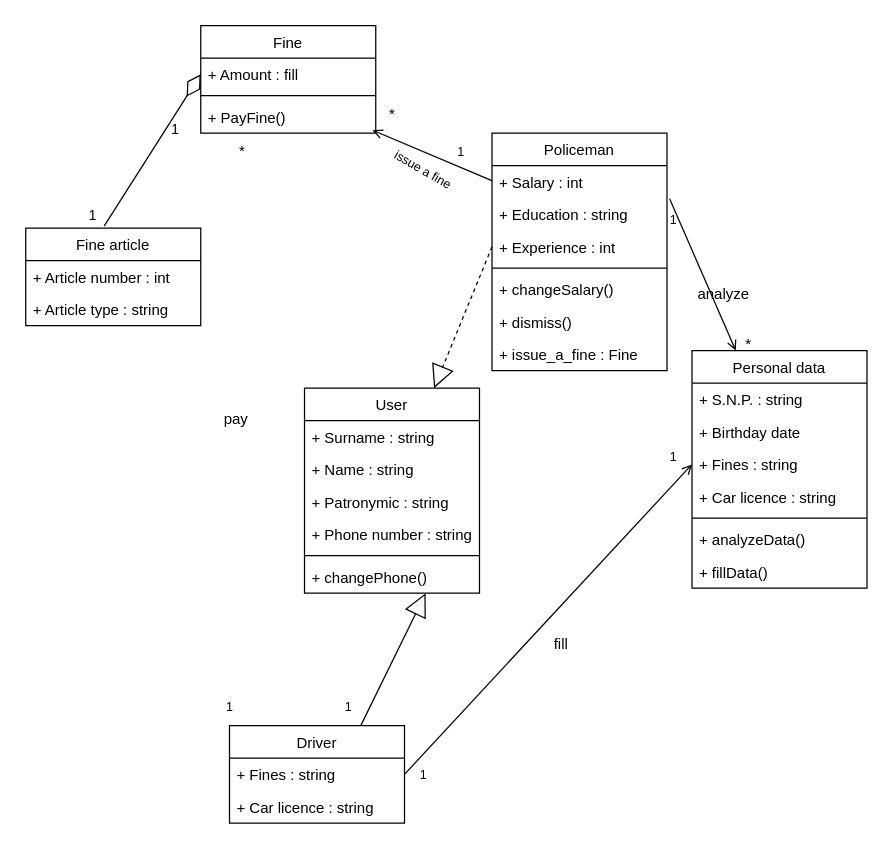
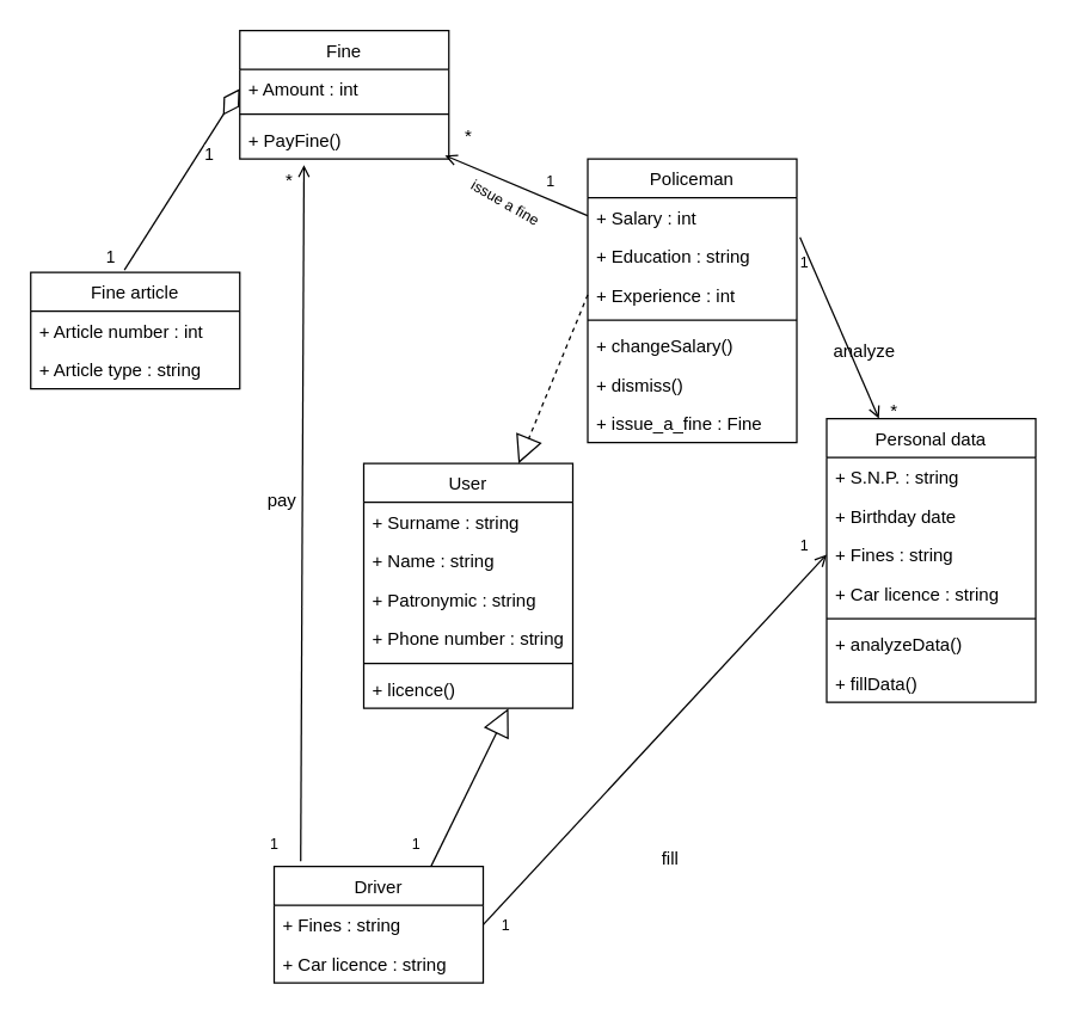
  <mxCell id="0" />
  <mxCell id="1" parent="0" />
  <mxCell id="2" value="" style="endArrow=block;endSize=16;endFill=0;html=1;exitX=0;exitY=0.5;exitDx=0;exitDy=0;dashed=1;" parent="1" source="6" target="14" edge="1"><mxGeometry x="0.007" y="-8" width="160" relative="1" as="geometry"><mxPoint x="373" y="220" as="sourcePoint" /><mxPoint x="353" y="-190" as="targetPoint" /><mxPoint as="offset" /></mxGeometry></mxCell>
  <mxCell id="3" value="Policeman" style="swimlane;fontStyle=0;childLayout=stackLayout;horizontal=1;startSize=26;fillColor=none;horizontalStack=0;resizeParent=1;resizeParentMax=0;resizeLast=0;collapsible=1;marginBottom=0;" parent="1" vertex="1"><mxGeometry x="393" y="106" width="140" height="190" as="geometry" /></mxCell>
  <mxCell id="4" value="+ Salary : int" style="text;strokeColor=none;fillColor=none;align=left;verticalAlign=top;spacingLeft=4;spacingRight=4;overflow=hidden;rotatable=0;points=[[0,0.5],[1,0.5]];portConstraint=eastwest;" parent="3" vertex="1"><mxGeometry y="26" width="140" height="26" as="geometry" /></mxCell>
  <mxCell id="5" value="+ Education : string" style="text;strokeColor=none;fillColor=none;align=left;verticalAlign=top;spacingLeft=4;spacingRight=4;overflow=hidden;rotatable=0;points=[[0,0.5],[1,0.5]];portConstraint=eastwest;" parent="3" vertex="1"><mxGeometry y="52" width="140" height="26" as="geometry" /></mxCell>
  <mxCell id="6" value="+ Experience : int" style="text;strokeColor=none;fillColor=none;align=left;verticalAlign=top;spacingLeft=4;spacingRight=4;overflow=hidden;rotatable=0;points=[[0,0.5],[1,0.5]];portConstraint=eastwest;" parent="3" vertex="1"><mxGeometry y="78" width="140" height="26" as="geometry" /></mxCell>
  <mxCell id="7" value="" style="line;strokeWidth=1;fillColor=none;align=left;verticalAlign=middle;spacingTop=-1;spacingLeft=3;spacingRight=3;rotatable=0;labelPosition=right;points=[];portConstraint=eastwest;strokeColor=inherit;" vertex="1" parent="3"><mxGeometry y="104" width="140" height="8" as="geometry" /></mxCell>
  <mxCell id="8" value="+ changeSalary()" style="text;strokeColor=none;fillColor=none;align=left;verticalAlign=top;spacingLeft=4;spacingRight=4;overflow=hidden;rotatable=0;points=[[0,0.5],[1,0.5]];portConstraint=eastwest;" vertex="1" parent="3"><mxGeometry y="112" width="140" height="26" as="geometry" /></mxCell>
  <mxCell id="9" value="+ dismiss()" style="text;strokeColor=none;fillColor=none;align=left;verticalAlign=top;spacingLeft=4;spacingRight=4;overflow=hidden;rotatable=0;points=[[0,0.5],[1,0.5]];portConstraint=eastwest;" vertex="1" parent="3"><mxGeometry y="138" width="140" height="26" as="geometry" /></mxCell>
  <mxCell id="10" value="+ issue_a_fine : Fine" style="text;strokeColor=none;fillColor=none;align=left;verticalAlign=top;spacingLeft=4;spacingRight=4;overflow=hidden;rotatable=0;points=[[0,0.5],[1,0.5]];portConstraint=eastwest;" vertex="1" parent="3"><mxGeometry y="164" width="140" height="26" as="geometry" /></mxCell>
  <mxCell id="11" value="Driver" style="swimlane;fontStyle=0;childLayout=stackLayout;horizontal=1;startSize=26;fillColor=none;horizontalStack=0;resizeParent=1;resizeParentMax=0;resizeLast=0;collapsible=1;marginBottom=0;" parent="1" vertex="1"><mxGeometry x="183" y="580" width="140" height="78" as="geometry" /></mxCell>
  <mxCell id="12" value="+ Fines : string" style="text;strokeColor=none;fillColor=none;align=left;verticalAlign=top;spacingLeft=4;spacingRight=4;overflow=hidden;rotatable=0;points=[[0,0.5],[1,0.5]];portConstraint=eastwest;" parent="11" vertex="1"><mxGeometry y="26" width="140" height="26" as="geometry" /></mxCell>
  <mxCell id="13" value="+ Car licence : string" style="text;strokeColor=none;fillColor=none;align=left;verticalAlign=top;spacingLeft=4;spacingRight=4;overflow=hidden;rotatable=0;points=[[0,0.5],[1,0.5]];portConstraint=eastwest;" parent="11" vertex="1"><mxGeometry y="52" width="140" height="26" as="geometry" /></mxCell>
  <mxCell id="14" value="User" style="swimlane;fontStyle=0;childLayout=stackLayout;horizontal=1;startSize=26;fillColor=none;horizontalStack=0;resizeParent=1;resizeParentMax=0;resizeLast=0;collapsible=1;marginBottom=0;" parent="1" vertex="1"><mxGeometry x="243" y="310" width="140" height="164" as="geometry" /></mxCell>
  <mxCell id="15" value="+ Surname : string" style="text;strokeColor=none;fillColor=none;align=left;verticalAlign=top;spacingLeft=4;spacingRight=4;overflow=hidden;rotatable=0;points=[[0,0.5],[1,0.5]];portConstraint=eastwest;" parent="14" vertex="1"><mxGeometry y="26" width="140" height="26" as="geometry" /></mxCell>
  <mxCell id="16" value="+ Name : string" style="text;strokeColor=none;fillColor=none;align=left;verticalAlign=top;spacingLeft=4;spacingRight=4;overflow=hidden;rotatable=0;points=[[0,0.5],[1,0.5]];portConstraint=eastwest;" parent="14" vertex="1"><mxGeometry y="52" width="140" height="26" as="geometry" /></mxCell>
  <mxCell id="17" value="+ Patronymic : string" style="text;strokeColor=none;fillColor=none;align=left;verticalAlign=top;spacingLeft=4;spacingRight=4;overflow=hidden;rotatable=0;points=[[0,0.5],[1,0.5]];portConstraint=eastwest;" parent="14" vertex="1"><mxGeometry y="78" width="140" height="26" as="geometry" /></mxCell>
  <mxCell id="18" value="+ Phone number : string" style="text;strokeColor=none;fillColor=none;align=left;verticalAlign=top;spacingLeft=4;spacingRight=4;overflow=hidden;rotatable=0;points=[[0,0.5],[1,0.5]];portConstraint=eastwest;" parent="14" vertex="1"><mxGeometry y="104" width="140" height="26" as="geometry" /></mxCell>
  <mxCell id="19" value="" style="line;strokeWidth=1;fillColor=none;align=left;verticalAlign=middle;spacingTop=-1;spacingLeft=3;spacingRight=3;rotatable=0;labelPosition=right;points=[];portConstraint=eastwest;strokeColor=inherit;" vertex="1" parent="14"><mxGeometry y="130" width="140" height="8" as="geometry" /></mxCell>
- <mxCell id="20" value="+ changePhone()" style="text;strokeColor=none;fillColor=none;align=left;verticalAlign=top;spacingLeft=4;spacingRight=4;overflow=hidden;rotatable=0;points=[[0,0.5],[1,0.5]];portConstraint=eastwest;" vertex="1" parent="14"><mxGeometry y="138" width="140" height="26" as="geometry" /></mxCell>
+ <mxCell id="20" value="+ licence()" style="text;strokeColor=none;fillColor=none;align=left;verticalAlign=top;spacingLeft=4;spacingRight=4;overflow=hidden;rotatable=0;points=[[0,0.5],[1,0.5]];portConstraint=eastwest;" vertex="1" parent="14"><mxGeometry y="138" width="140" height="26" as="geometry" /></mxCell>
  <mxCell id="21" value="Personal data" style="swimlane;fontStyle=0;childLayout=stackLayout;horizontal=1;startSize=26;fillColor=none;horizontalStack=0;resizeParent=1;resizeParentMax=0;resizeLast=0;collapsible=1;marginBottom=0;" parent="1" vertex="1"><mxGeometry x="553" y="280" width="140" height="190" as="geometry" /></mxCell>
  <mxCell id="22" value="+ S.N.P. : string" style="text;strokeColor=none;fillColor=none;align=left;verticalAlign=top;spacingLeft=4;spacingRight=4;overflow=hidden;rotatable=0;points=[[0,0.5],[1,0.5]];portConstraint=eastwest;" parent="21" vertex="1"><mxGeometry y="26" width="140" height="26" as="geometry" /></mxCell>
  <mxCell id="23" value="+ Birthday date" style="text;strokeColor=none;fillColor=none;align=left;verticalAlign=top;spacingLeft=4;spacingRight=4;overflow=hidden;rotatable=0;points=[[0,0.5],[1,0.5]];portConstraint=eastwest;" parent="21" vertex="1"><mxGeometry y="52" width="140" height="26" as="geometry" /></mxCell>
  <mxCell id="24" value="+ Fines : string" style="text;strokeColor=none;fillColor=none;align=left;verticalAlign=top;spacingLeft=4;spacingRight=4;overflow=hidden;rotatable=0;points=[[0,0.5],[1,0.5]];portConstraint=eastwest;" parent="21" vertex="1"><mxGeometry y="78" width="140" height="26" as="geometry" /></mxCell>
  <mxCell id="25" value="+ Car licence : string" style="text;strokeColor=none;fillColor=none;align=left;verticalAlign=top;spacingLeft=4;spacingRight=4;overflow=hidden;rotatable=0;points=[[0,0.5],[1,0.5]];portConstraint=eastwest;" parent="21" vertex="1"><mxGeometry y="104" width="140" height="26" as="geometry" /></mxCell>
  <mxCell id="26" value="" style="line;strokeWidth=1;fillColor=none;align=left;verticalAlign=middle;spacingTop=-1;spacingLeft=3;spacingRight=3;rotatable=0;labelPosition=right;points=[];portConstraint=eastwest;strokeColor=inherit;" vertex="1" parent="21"><mxGeometry y="130" width="140" height="8" as="geometry" /></mxCell>
  <mxCell id="27" value="+ analyzeData()" style="text;strokeColor=none;fillColor=none;align=left;verticalAlign=top;spacingLeft=4;spacingRight=4;overflow=hidden;rotatable=0;points=[[0,0.5],[1,0.5]];portConstraint=eastwest;" vertex="1" parent="21"><mxGeometry y="138" width="140" height="26" as="geometry" /></mxCell>
  <mxCell id="28" value="+ fillData()" style="text;strokeColor=none;fillColor=none;align=left;verticalAlign=top;spacingLeft=4;spacingRight=4;overflow=hidden;rotatable=0;points=[[0,0.5],[1,0.5]];portConstraint=eastwest;" vertex="1" parent="21"><mxGeometry y="164" width="140" height="26" as="geometry" /></mxCell>
  <mxCell id="29" value="" style="endArrow=block;endSize=16;endFill=0;html=1;exitX=0.75;exitY=0;exitDx=0;exitDy=0;entryX=0.692;entryY=1.007;entryDx=0;entryDy=0;entryPerimeter=0;" parent="1" source="11" target="20" edge="1"><mxGeometry x="0.007" y="-8" width="160" relative="1" as="geometry"><mxPoint x="233" y="270" as="sourcePoint" /><mxPoint x="340.275" y="516" as="targetPoint" /><mxPoint as="offset" /><Array as="points" /></mxGeometry></mxCell>
  <mxCell id="30" value="" style="endArrow=none;html=1;rounded=0;endFill=0;strokeWidth=1;entryX=1;entryY=0.5;entryDx=0;entryDy=0;exitX=0;exitY=0.5;exitDx=0;exitDy=0;startArrow=open;startFill=0;endSize=14;" parent="1" source="24" target="12" edge="1"><mxGeometry width="50" height="50" relative="1" as="geometry"><mxPoint x="363" y="480" as="sourcePoint" /><mxPoint x="303" y="440" as="targetPoint" /><Array as="points" /></mxGeometry></mxCell>
  <mxCell id="31" value="&lt;font style=&quot;font-size: 10px;&quot;&gt;1&lt;/font&gt;" style="text;html=1;align=center;verticalAlign=middle;resizable=0;points=[];autosize=1;strokeColor=none;fillColor=none;" parent="1" vertex="1"><mxGeometry x="323" y="604" width="30" height="30" as="geometry" /></mxCell>
  <mxCell id="32" value="&lt;font style=&quot;font-size: 10px;&quot;&gt;1&lt;/font&gt;" style="text;html=1;align=center;verticalAlign=middle;resizable=0;points=[];autosize=1;strokeColor=none;fillColor=none;" parent="1" vertex="1"><mxGeometry x="523" y="350" width="30" height="30" as="geometry" /></mxCell>
  <mxCell id="33" value="" style="endArrow=open;html=1;rounded=0;strokeWidth=1;fontSize=10;exitX=1.015;exitY=0.016;exitDx=0;exitDy=0;exitPerimeter=0;entryX=0.25;entryY=0;entryDx=0;entryDy=0;endFill=0;" parent="1" source="5" target="21" edge="1"><mxGeometry width="50" height="50" relative="1" as="geometry"><mxPoint x="453" y="330" as="sourcePoint" /><mxPoint x="503" y="280" as="targetPoint" /></mxGeometry></mxCell>
  <mxCell id="34" value="&lt;font style=&quot;font-size: 10px;&quot;&gt;1&lt;/font&gt;" style="text;html=1;align=center;verticalAlign=middle;resizable=0;points=[];autosize=1;strokeColor=none;fillColor=none;" parent="1" vertex="1"><mxGeometry x="523" y="160" width="30" height="30" as="geometry" /></mxCell>
  <mxCell id="35" value="issue a fine" style="text;html=1;align=center;verticalAlign=middle;resizable=0;points=[];autosize=1;strokeColor=none;fillColor=none;fontSize=10;rotation=30;" parent="1" vertex="1"><mxGeometry x="303" y="120" width="70" height="30" as="geometry" /></mxCell>
- <mxCell id="36" value="&lt;font style=&quot;font-size: 12px;&quot;&gt;fill&lt;/font&gt;" style="text;html=1;align=center;verticalAlign=middle;resizable=0;points=[];autosize=1;strokeColor=none;fillColor=none;fontSize=10;" parent="1" vertex="1"><mxGeometry x="433" y="500" width="30" height="30" as="geometry" /></mxCell>
+ <mxCell id="36" value="&lt;font style=&quot;font-size: 12px;&quot;&gt;fill&lt;/font&gt;" style="text;html=1;align=center;verticalAlign=middle;resizable=0;points=[];autosize=1;strokeColor=none;fillColor=none;fontSize=10;" parent="1" vertex="1"><mxGeometry x="433" y="560" width="30" height="30" as="geometry" /></mxCell>
  <mxCell id="37" value="Fine" style="swimlane;fontStyle=0;childLayout=stackLayout;horizontal=1;startSize=26;fillColor=none;horizontalStack=0;resizeParent=1;resizeParentMax=0;resizeLast=0;collapsible=1;marginBottom=0;" parent="1" vertex="1"><mxGeometry x="160" y="20" width="140" height="86" as="geometry" /></mxCell>
- <mxCell id="38" value="+ Amount : fill" style="text;strokeColor=none;fillColor=none;align=left;verticalAlign=top;spacingLeft=4;spacingRight=4;overflow=hidden;rotatable=0;points=[[0,0.5],[1,0.5]];portConstraint=eastwest;" parent="37" vertex="1"><mxGeometry y="26" width="140" height="26" as="geometry" /></mxCell>
+ <mxCell id="38" value="+ Amount : int" style="text;strokeColor=none;fillColor=none;align=left;verticalAlign=top;spacingLeft=4;spacingRight=4;overflow=hidden;rotatable=0;points=[[0,0.5],[1,0.5]];portConstraint=eastwest;" parent="37" vertex="1"><mxGeometry y="26" width="140" height="26" as="geometry" /></mxCell>
  <mxCell id="39" value="" style="line;strokeWidth=1;fillColor=none;align=left;verticalAlign=middle;spacingTop=-1;spacingLeft=3;spacingRight=3;rotatable=0;labelPosition=right;points=[];portConstraint=eastwest;strokeColor=inherit;" vertex="1" parent="37"><mxGeometry y="52" width="140" height="8" as="geometry" /></mxCell>
  <mxCell id="40" value="+ PayFine()" style="text;strokeColor=none;fillColor=none;align=left;verticalAlign=top;spacingLeft=4;spacingRight=4;overflow=hidden;rotatable=0;points=[[0,0.5],[1,0.5]];portConstraint=eastwest;" vertex="1" parent="37"><mxGeometry y="60" width="140" height="26" as="geometry" /></mxCell>
  <mxCell id="41" value="" style="endArrow=open;html=1;rounded=0;strokeWidth=1;fontSize=10;exitX=-0.001;exitY=0.2;exitDx=0;exitDy=0;exitPerimeter=0;endFill=0;entryX=-0.02;entryY=0.922;entryDx=0;entryDy=0;entryPerimeter=0;" parent="1" source="3" target="44" edge="1"><mxGeometry width="50" height="50" relative="1" as="geometry"><mxPoint x="525.1" y="232.416" as="sourcePoint" /><mxPoint x="256.987" y="128" as="targetPoint" /></mxGeometry></mxCell>
  <mxCell id="42" value="&lt;font style=&quot;font-size: 10px;&quot;&gt;1&lt;/font&gt;" style="text;html=1;align=center;verticalAlign=middle;resizable=0;points=[];autosize=1;strokeColor=none;fillColor=none;" parent="1" vertex="1"><mxGeometry x="353" y="106" width="30" height="30" as="geometry" /></mxCell>
  <mxCell id="43" value="analyze" style="text;html=1;align=center;verticalAlign=middle;resizable=0;points=[];autosize=1;strokeColor=none;fillColor=none;" parent="1" vertex="1"><mxGeometry x="548" y="220" width="60" height="30" as="geometry" /></mxCell>
  <mxCell id="44" value="*" style="text;html=1;align=center;verticalAlign=middle;resizable=0;points=[];autosize=1;strokeColor=none;fillColor=none;" parent="1" vertex="1"><mxGeometry x="298" y="76" width="30" height="30" as="geometry" /></mxCell>
  <mxCell id="45" value="*" style="text;html=1;align=center;verticalAlign=middle;resizable=0;points=[];autosize=1;strokeColor=none;fillColor=none;" parent="1" vertex="1"><mxGeometry x="583" y="260" width="30" height="30" as="geometry" /></mxCell>
+ <mxCell id="46" value="" style="endArrow=none;html=1;rounded=0;endFill=0;strokeWidth=1;entryX=0.127;entryY=-0.046;entryDx=0;entryDy=0;startArrow=open;startFill=0;endSize=14;entryPerimeter=0;exitX=0.307;exitY=1.154;exitDx=0;exitDy=0;exitPerimeter=0;" parent="1" source="40" target="11" edge="1"><mxGeometry width="50" height="50" relative="1" as="geometry"><mxPoint x="199.96" y="127.61" as="sourcePoint" /><mxPoint x="373" y="549" as="targetPoint" /><Array as="points" /></mxGeometry></mxCell>
  <mxCell id="47" value="*" style="text;html=1;align=center;verticalAlign=middle;resizable=0;points=[];autosize=1;strokeColor=none;fillColor=none;" parent="1" vertex="1"><mxGeometry x="178" y="106" width="30" height="30" as="geometry" /></mxCell>
  <mxCell id="48" value="pay" style="text;html=1;align=center;verticalAlign=middle;resizable=0;points=[];autosize=1;strokeColor=none;fillColor=none;" parent="1" vertex="1"><mxGeometry x="168" y="320" width="40" height="30" as="geometry" /></mxCell>
  <mxCell id="49" value="&lt;font style=&quot;font-size: 10px;&quot;&gt;1&lt;/font&gt;" style="text;html=1;align=center;verticalAlign=middle;resizable=0;points=[];autosize=1;strokeColor=none;fillColor=none;" parent="1" vertex="1"><mxGeometry x="263" y="550" width="30" height="30" as="geometry" /></mxCell>
  <mxCell id="50" value="Fine article" style="swimlane;fontStyle=0;childLayout=stackLayout;horizontal=1;startSize=26;fillColor=none;horizontalStack=0;resizeParent=1;resizeParentMax=0;resizeLast=0;collapsible=1;marginBottom=0;" parent="1" vertex="1"><mxGeometry x="20" y="182" width="140" height="78" as="geometry" /></mxCell>
  <mxCell id="51" value="+ Article number : int" style="text;strokeColor=none;fillColor=none;align=left;verticalAlign=top;spacingLeft=4;spacingRight=4;overflow=hidden;rotatable=0;points=[[0,0.5],[1,0.5]];portConstraint=eastwest;" parent="50" vertex="1"><mxGeometry y="26" width="140" height="26" as="geometry" /></mxCell>
  <mxCell id="52" value="+ Article type : string" style="text;strokeColor=none;fillColor=none;align=left;verticalAlign=top;spacingLeft=4;spacingRight=4;overflow=hidden;rotatable=0;points=[[0,0.5],[1,0.5]];portConstraint=eastwest;" parent="50" vertex="1"><mxGeometry y="52" width="140" height="26" as="geometry" /></mxCell>
  <mxCell id="53" value="" style="endArrow=none;html=1;endSize=12;startArrow=diamondThin;startSize=18;startFill=0;exitX=0;exitY=0.5;exitDx=0;exitDy=0;entryX=0.448;entryY=-0.021;entryDx=0;entryDy=0;entryPerimeter=0;" parent="1" source="38" target="50" edge="1"><mxGeometry relative="1" as="geometry"><mxPoint x="603" y="-140" as="sourcePoint" /><mxPoint x="83" y="109" as="targetPoint" /></mxGeometry></mxCell>
  <mxCell id="54" value="1" style="edgeLabel;resizable=0;html=1;align=right;verticalAlign=top;" parent="53" connectable="0" vertex="1"><mxGeometry x="1" relative="1" as="geometry"><mxPoint x="-6" y="-21" as="offset" /></mxGeometry></mxCell>
  <mxCell id="55" value="1" style="edgeLabel;resizable=0;html=1;align=right;verticalAlign=top;" parent="1" connectable="0" vertex="1"><mxGeometry x="143.005" y="90.002" as="geometry" /></mxCell>
  <mxCell id="56" value="&lt;font style=&quot;font-size: 10px;&quot;&gt;1&lt;/font&gt;" style="text;html=1;align=center;verticalAlign=middle;resizable=0;points=[];autosize=1;strokeColor=none;fillColor=none;" vertex="1" parent="1"><mxGeometry x="168" y="550" width="30" height="30" as="geometry" /></mxCell>
